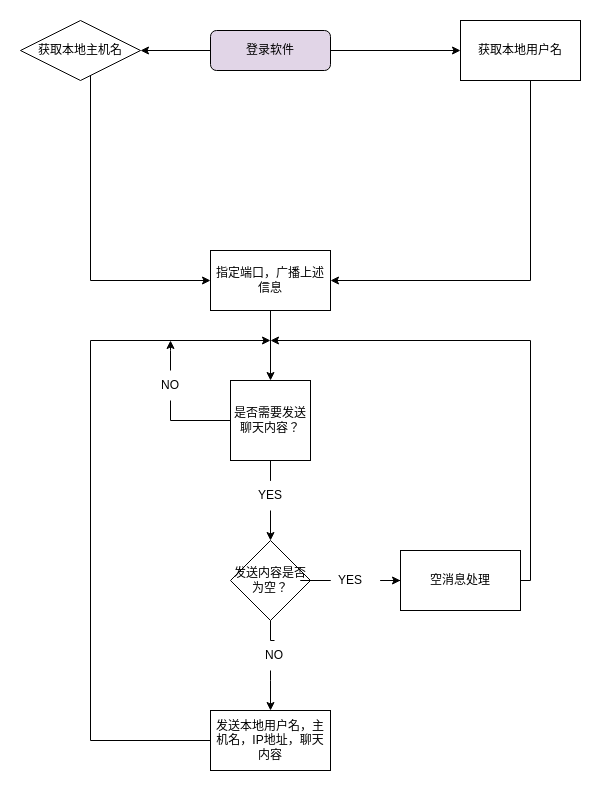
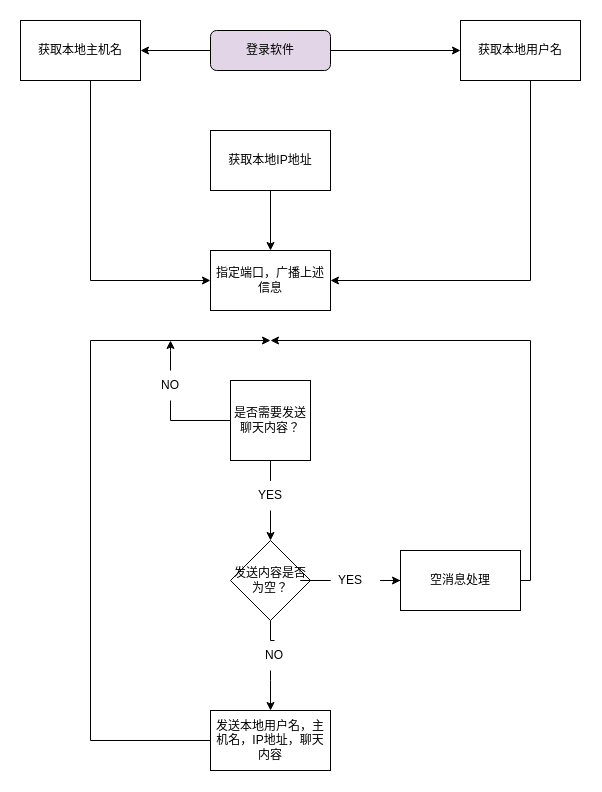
  <mxCell id="0" />
  <mxCell id="1" parent="0" />
  <mxCell id="2" style="edgeStyle=orthogonalEdgeStyle;rounded=0;orthogonalLoop=1;jettySize=auto;html=1;entryX=1;entryY=0.5;entryDx=0;entryDy=0;" parent="1" source="4" target="10" edge="1"><mxGeometry relative="1" as="geometry" /></mxCell>
  <mxCell id="3" style="edgeStyle=orthogonalEdgeStyle;rounded=0;orthogonalLoop=1;jettySize=auto;html=1;entryX=0;entryY=0.5;entryDx=0;entryDy=0;" parent="1" source="4" target="8" edge="1"><mxGeometry relative="1" as="geometry" /></mxCell>
  <mxCell id="4" value="登录软件" style="rounded=1;whiteSpace=wrap;html=1;fontSize=12;glass=0;strokeWidth=1;shadow=0;fillColor=#e1d5e7;" parent="1" vertex="1"><mxGeometry x="210" y="30" width="120" height="40" as="geometry" /></mxCell>
+ <mxCell id="5" value="" style="edgeStyle=orthogonalEdgeStyle;rounded=0;orthogonalLoop=1;jettySize=auto;html=1;" parent="1" source="6" target="12" edge="1"><mxGeometry relative="1" as="geometry" /></mxCell>
+ <mxCell id="6" value="获取本地IP地址" style="rounded=0;whiteSpace=wrap;html=1;" parent="1" vertex="1"><mxGeometry x="210" y="130" width="120" height="60" as="geometry" /></mxCell>
  <mxCell id="7" style="edgeStyle=orthogonalEdgeStyle;rounded=0;orthogonalLoop=1;jettySize=auto;html=1;entryX=1;entryY=0.5;entryDx=0;entryDy=0;" parent="1" source="8" target="12" edge="1"><mxGeometry relative="1" as="geometry"><Array as="points"><mxPoint x="530" y="280" /></Array></mxGeometry></mxCell>
  <mxCell id="8" value="获取本地用户名" style="rounded=0;whiteSpace=wrap;html=1;" parent="1" vertex="1"><mxGeometry x="460" y="20" width="120" height="60" as="geometry" /></mxCell>
  <mxCell id="9" style="edgeStyle=orthogonalEdgeStyle;rounded=0;orthogonalLoop=1;jettySize=auto;html=1;entryX=0;entryY=0.5;entryDx=0;entryDy=0;" parent="1" source="10" target="12" edge="1"><mxGeometry relative="1" as="geometry"><Array as="points"><mxPoint x="90" y="280" /></Array></mxGeometry></mxCell>
- <mxCell id="10" value="获取本地主机名" style="rhombus;whiteSpace=wrap;html=1;" parent="1" vertex="1"><mxGeometry x="20" y="20" width="120" height="60" as="geometry" /></mxCell>
- <mxCell id="11" value="" style="edgeStyle=orthogonalEdgeStyle;rounded=0;orthogonalLoop=1;jettySize=auto;html=1;" parent="1" source="12" target="14" edge="1"><mxGeometry relative="1" as="geometry" /></mxCell>
+ <mxCell id="10" value="获取本地主机名" style="rounded=0;whiteSpace=wrap;html=1;" parent="1" vertex="1"><mxGeometry x="20" y="20" width="120" height="60" as="geometry" /></mxCell>
  <mxCell id="12" value="指定端口，广播上述信息" style="rounded=0;whiteSpace=wrap;html=1;" parent="1" vertex="1"><mxGeometry x="210" y="250" width="120" height="60" as="geometry" /></mxCell>
  <mxCell id="13" value="" style="edgeStyle=orthogonalEdgeStyle;rounded=0;orthogonalLoop=1;jettySize=auto;html=1;startArrow=none;" parent="1" source="22" target="17" edge="1"><mxGeometry relative="1" as="geometry" /></mxCell>
  <mxCell id="14" value="是否需要发送聊天内容？" style="whiteSpace=wrap;html=1;rounded=0;" parent="1" vertex="1"><mxGeometry x="230" y="380" width="80" height="80" as="geometry" /></mxCell>
  <mxCell id="15" value="" style="edgeStyle=orthogonalEdgeStyle;rounded=0;orthogonalLoop=1;jettySize=auto;html=1;startArrow=none;" parent="1" source="27" target="19" edge="1"><mxGeometry relative="1" as="geometry"><Array as="points"><mxPoint x="270" y="680" /><mxPoint x="270" y="680" /></Array></mxGeometry></mxCell>
  <mxCell id="16" value="" style="edgeStyle=orthogonalEdgeStyle;rounded=0;orthogonalLoop=1;jettySize=auto;html=1;startArrow=none;" parent="1" source="29" target="21" edge="1"><mxGeometry relative="1" as="geometry" /></mxCell>
  <mxCell id="17" value="发送内容是否为空？" style="rhombus;whiteSpace=wrap;html=1;rounded=0;" parent="1" vertex="1"><mxGeometry x="230" y="540" width="80" height="80" as="geometry" /></mxCell>
  <mxCell id="18" style="edgeStyle=orthogonalEdgeStyle;rounded=0;orthogonalLoop=1;jettySize=auto;html=1;" parent="1" source="19" edge="1"><mxGeometry relative="1" as="geometry"><mxPoint x="270" y="340" as="targetPoint" /><Array as="points"><mxPoint x="90" y="740" /><mxPoint x="90" y="340" /></Array></mxGeometry></mxCell>
  <mxCell id="19" value="发送本地用户名，主机名，IP地址，聊天内容" style="rounded=0;whiteSpace=wrap;html=1;" parent="1" vertex="1"><mxGeometry x="210" y="710" width="120" height="60" as="geometry" /></mxCell>
  <mxCell id="20" style="edgeStyle=orthogonalEdgeStyle;rounded=0;orthogonalLoop=1;jettySize=auto;html=1;" parent="1" source="21" edge="1"><mxGeometry relative="1" as="geometry"><mxPoint x="270" y="340" as="targetPoint" /><Array as="points"><mxPoint x="530" y="580" /><mxPoint x="530" y="340" /></Array></mxGeometry></mxCell>
  <mxCell id="21" value="空消息处理" style="whiteSpace=wrap;html=1;rounded=0;" parent="1" vertex="1"><mxGeometry x="400" y="550" width="120" height="60" as="geometry" /></mxCell>
  <mxCell id="22" value="YES" style="text;html=1;strokeColor=none;fillColor=none;align=center;verticalAlign=middle;whiteSpace=wrap;rounded=0;" parent="1" vertex="1"><mxGeometry x="240" y="480" width="60" height="30" as="geometry" /></mxCell>
  <mxCell id="23" value="" style="edgeStyle=orthogonalEdgeStyle;rounded=0;orthogonalLoop=1;jettySize=auto;html=1;endArrow=none;" parent="1" source="14" target="22" edge="1"><mxGeometry relative="1" as="geometry"><mxPoint x="270" y="460" as="sourcePoint" /><mxPoint x="270" y="540" as="targetPoint" /></mxGeometry></mxCell>
  <mxCell id="24" style="edgeStyle=orthogonalEdgeStyle;rounded=0;orthogonalLoop=1;jettySize=auto;html=1;" edge="1" parent="1" source="25"><mxGeometry relative="1" as="geometry"><mxPoint x="170" y="340" as="targetPoint" /></mxGeometry></mxCell>
  <mxCell id="25" value="NO" style="text;html=1;strokeColor=none;fillColor=none;align=center;verticalAlign=middle;whiteSpace=wrap;rounded=0;" parent="1" vertex="1"><mxGeometry x="140" y="370" width="60" height="30" as="geometry" /></mxCell>
  <mxCell id="26" value="" style="edgeStyle=orthogonalEdgeStyle;rounded=0;orthogonalLoop=1;jettySize=auto;html=1;endArrow=none;" parent="1" source="14" target="25" edge="1"><mxGeometry relative="1" as="geometry"><mxPoint x="270" y="360" as="targetPoint" /><mxPoint x="230" y="420" as="sourcePoint" /><Array as="points"><mxPoint x="170" y="420" /></Array></mxGeometry></mxCell>
  <mxCell id="27" value="NO" style="text;html=1;strokeColor=none;fillColor=none;align=center;verticalAlign=middle;whiteSpace=wrap;rounded=0;" parent="1" vertex="1"><mxGeometry x="244" y="640" width="60" height="30" as="geometry" /></mxCell>
  <mxCell id="28" value="" style="edgeStyle=orthogonalEdgeStyle;rounded=0;orthogonalLoop=1;jettySize=auto;html=1;endArrow=none;" parent="1" source="17" target="27" edge="1"><mxGeometry relative="1" as="geometry"><mxPoint x="270" y="620" as="sourcePoint" /><mxPoint x="270" y="710" as="targetPoint" /></mxGeometry></mxCell>
  <mxCell id="29" value="YES" style="text;html=1;strokeColor=none;fillColor=none;align=center;verticalAlign=middle;whiteSpace=wrap;rounded=0;" parent="1" vertex="1"><mxGeometry x="320" y="565" width="60" height="30" as="geometry" /></mxCell>
  <mxCell id="30" value="" style="edgeStyle=orthogonalEdgeStyle;rounded=0;orthogonalLoop=1;jettySize=auto;html=1;endArrow=none;" parent="1" source="17" target="29" edge="1"><mxGeometry relative="1" as="geometry"><mxPoint x="310" y="580" as="sourcePoint" /><mxPoint x="400" y="580" as="targetPoint" /></mxGeometry></mxCell>
